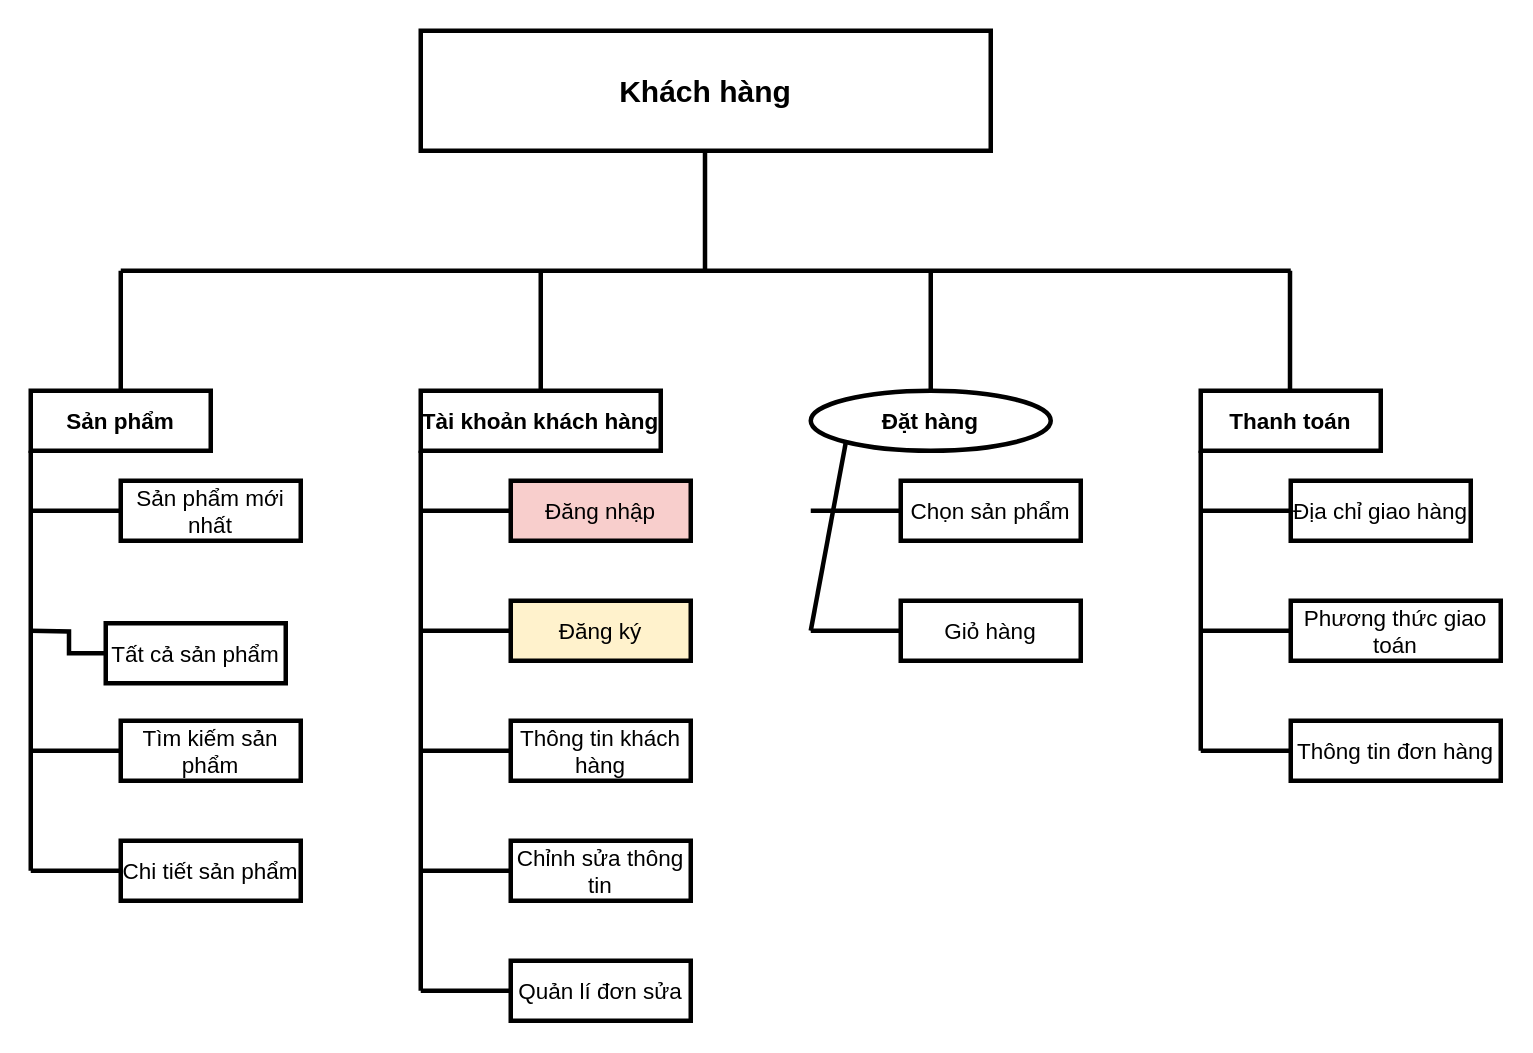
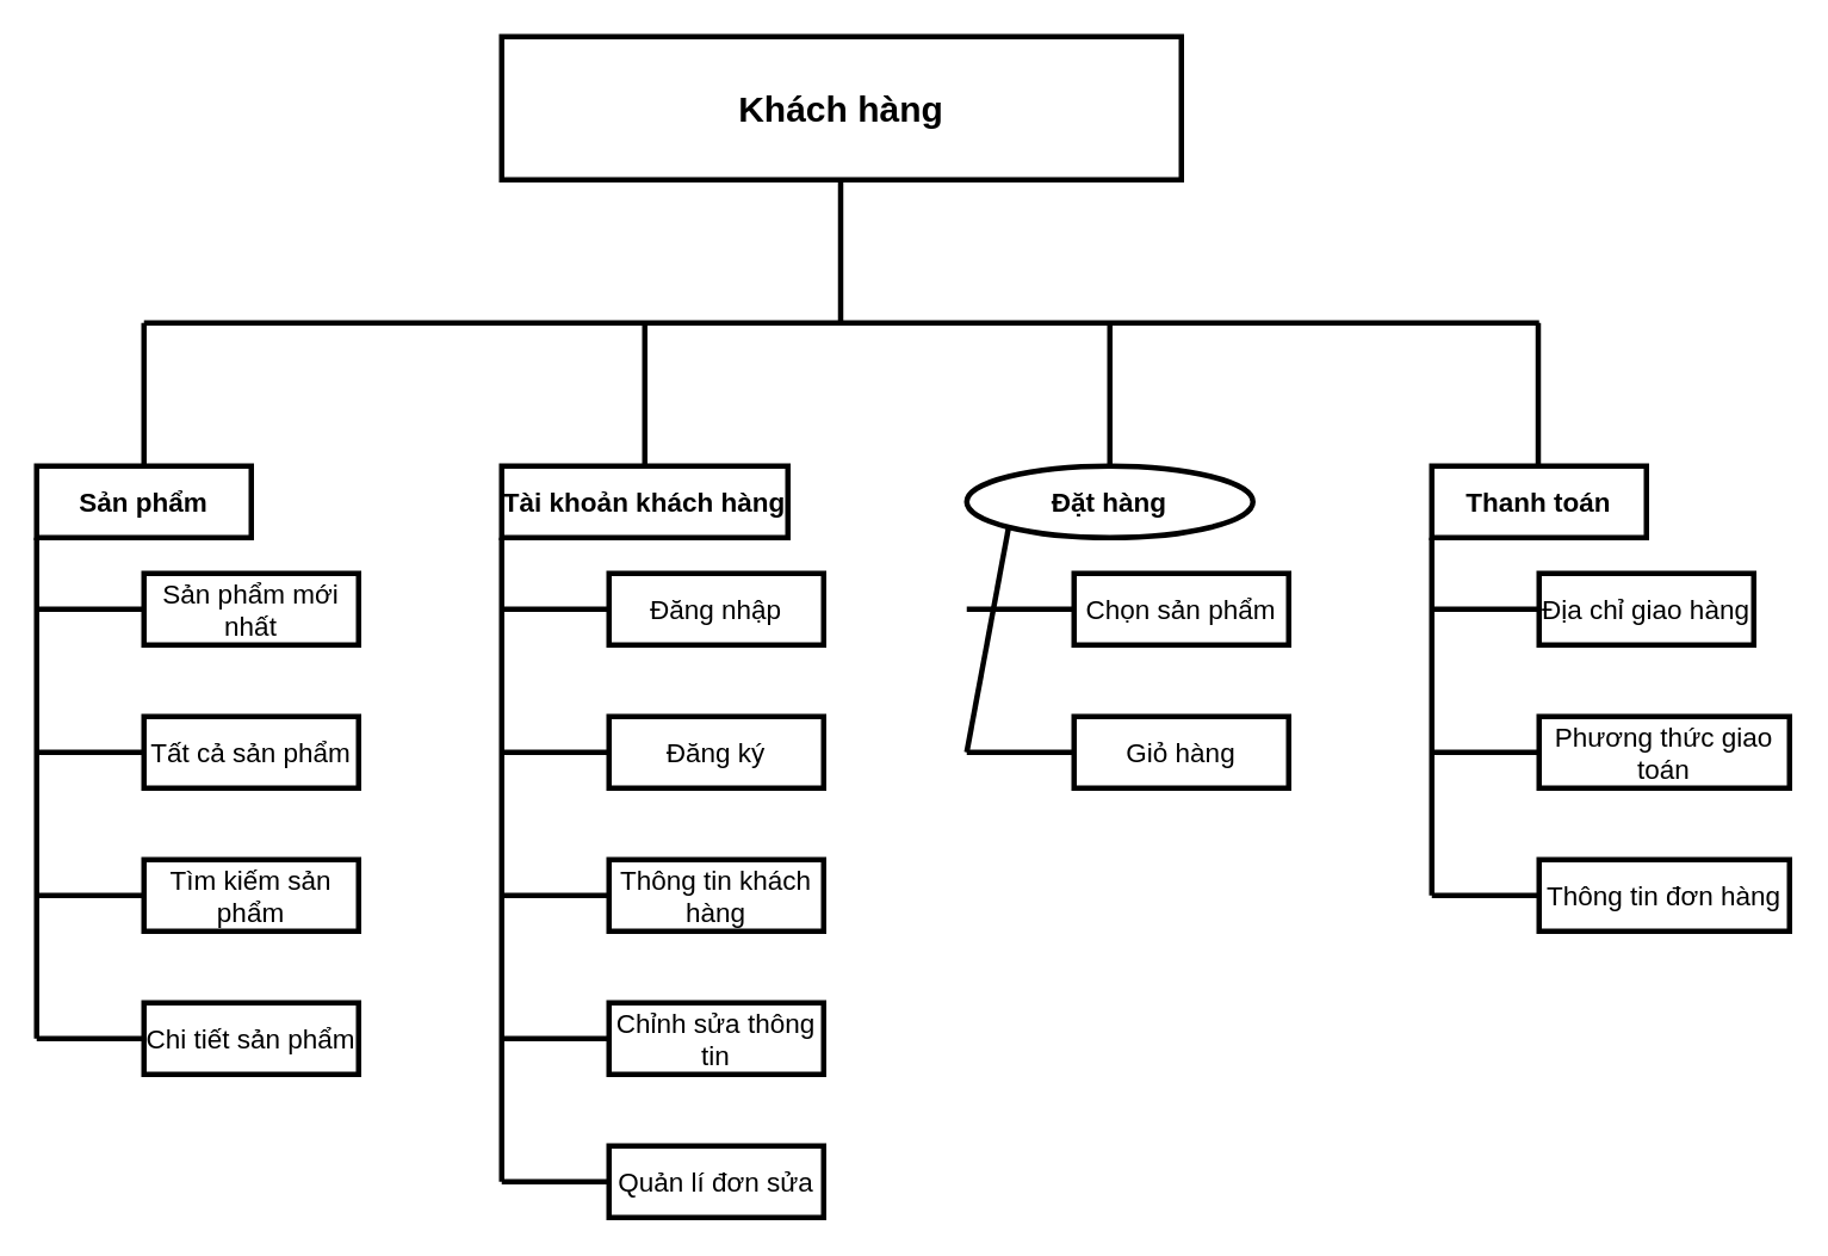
  <mxCell id="0" />
  <mxCell id="1" parent="0" />
  <mxCell id="2" value="&lt;font style=&quot;font-size: 20px&quot;&gt;&lt;b&gt;Khách hàng&lt;/b&gt;&lt;/font&gt;" style="rounded=0;whiteSpace=wrap;html=1;strokeWidth=3;" parent="1" vertex="1"><mxGeometry x="280" y="20" width="380" height="80" as="geometry" /></mxCell>
  <mxCell id="3" value="" style="endArrow=none;html=1;strokeWidth=3;fontSize=15;" parent="1" edge="1"><mxGeometry width="50" height="50" relative="1" as="geometry"><mxPoint x="80" y="180" as="sourcePoint" /><mxPoint x="860" y="180" as="targetPoint" /></mxGeometry></mxCell>
  <mxCell id="4" value="" style="endArrow=none;html=1;strokeWidth=3;fontSize=15;" parent="1" edge="1"><mxGeometry width="50" height="50" relative="1" as="geometry"><mxPoint x="80" y="180" as="sourcePoint" /><mxPoint x="80" y="260" as="targetPoint" /></mxGeometry></mxCell>
  <mxCell id="5" value="Sản phẩm" style="rounded=0;whiteSpace=wrap;html=1;fontStyle=1;strokeWidth=3;fontSize=15;" parent="1" vertex="1"><mxGeometry x="20" y="260" width="120" height="40" as="geometry" /></mxCell>
  <mxCell id="6" style="edgeStyle=orthogonalEdgeStyle;rounded=0;orthogonalLoop=1;jettySize=auto;html=1;endArrow=none;endFill=0;strokeWidth=3;fontSize=15;" parent="1" source="7" edge="1"><mxGeometry relative="1" as="geometry"><mxPoint x="20" y="340" as="targetPoint" /></mxGeometry></mxCell>
  <mxCell id="7" value="Sản phẩm mới nhất" style="rounded=0;whiteSpace=wrap;html=1;strokeWidth=3;fontSize=15;" parent="1" vertex="1"><mxGeometry x="80" y="320" width="120" height="40" as="geometry" /></mxCell>
  <mxCell id="8" value="" style="endArrow=none;html=1;strokeWidth=3;fontSize=15;" parent="1" target="9" edge="1"><mxGeometry width="50" height="50" relative="1" as="geometry"><mxPoint x="360" y="180" as="sourcePoint" /><mxPoint x="360" y="260" as="targetPoint" /></mxGeometry></mxCell>
  <mxCell id="9" value="Tài khoản khách hàng" style="rounded=0;whiteSpace=wrap;html=1;fontStyle=1;strokeWidth=3;fontSize=15;" parent="1" vertex="1"><mxGeometry x="280" y="260" width="160" height="40" as="geometry" /></mxCell>
  <mxCell id="10" value="" style="edgeStyle=orthogonalEdgeStyle;rounded=0;orthogonalLoop=1;jettySize=auto;html=1;endArrow=none;endFill=0;strokeWidth=3;fontSize=15;" parent="1" source="11" edge="1"><mxGeometry relative="1" as="geometry"><mxPoint x="620" y="180" as="targetPoint" /></mxGeometry></mxCell>
  <mxCell id="11" value="&lt;b style=&quot;font-size: 15px;&quot;&gt;Đặt hàng&lt;/b&gt;" style="ellipse;whiteSpace=wrap;html=1;strokeWidth=3;fontSize=15;" parent="1" vertex="1"><mxGeometry x="540" y="260" width="160" height="40" as="geometry" /></mxCell>
  <mxCell id="12" value="" style="endArrow=none;html=1;entryX=0;entryY=1;entryDx=0;entryDy=0;strokeWidth=3;fontSize=15;" parent="1" target="5" edge="1"><mxGeometry width="50" height="50" relative="1" as="geometry"><mxPoint x="20" y="580" as="sourcePoint" /><mxPoint x="30" y="500" as="targetPoint" /></mxGeometry></mxCell>
  <mxCell id="13" style="edgeStyle=orthogonalEdgeStyle;rounded=0;orthogonalLoop=1;jettySize=auto;html=1;endArrow=none;endFill=0;strokeWidth=3;fontSize=15;" parent="1" source="14" edge="1"><mxGeometry relative="1" as="geometry"><mxPoint x="20" y="420" as="targetPoint" /></mxGeometry></mxCell>
- <mxCell id="14" value="Tất cả sản phẩm" style="rounded=0;whiteSpace=wrap;html=1;strokeWidth=3;fontSize=15;" parent="1" vertex="1"><mxGeometry x="70" y="415" width="120" height="40" as="geometry" /></mxCell>
+ <mxCell id="14" value="Tất cả sản phẩm" style="rounded=0;whiteSpace=wrap;html=1;strokeWidth=3;fontSize=15;" parent="1" vertex="1"><mxGeometry x="80" y="400" width="120" height="40" as="geometry" /></mxCell>
  <mxCell id="15" value="" style="endArrow=none;html=1;exitX=0;exitY=1;exitDx=0;exitDy=0;strokeWidth=3;fontSize=15;" parent="1" source="9" edge="1"><mxGeometry width="50" height="50" relative="1" as="geometry"><mxPoint x="470" y="480" as="sourcePoint" /><mxPoint x="280" y="660" as="targetPoint" /></mxGeometry></mxCell>
  <mxCell id="16" style="edgeStyle=orthogonalEdgeStyle;rounded=0;orthogonalLoop=1;jettySize=auto;html=1;endArrow=none;endFill=0;strokeWidth=3;fontSize=15;" parent="1" source="17" edge="1"><mxGeometry relative="1" as="geometry"><mxPoint x="280" y="340" as="targetPoint" /></mxGeometry></mxCell>
- <mxCell id="17" value="Đăng nhập" style="rounded=0;whiteSpace=wrap;html=1;strokeWidth=3;fontSize=15;fillColor=#f8cecc;" parent="1" vertex="1"><mxGeometry x="340" y="320" width="120" height="40" as="geometry" /></mxCell>
+ <mxCell id="17" value="Đăng nhập" style="rounded=0;whiteSpace=wrap;html=1;strokeWidth=3;fontSize=15;" parent="1" vertex="1"><mxGeometry x="340" y="320" width="120" height="40" as="geometry" /></mxCell>
  <mxCell id="18" style="edgeStyle=orthogonalEdgeStyle;rounded=0;orthogonalLoop=1;jettySize=auto;html=1;endArrow=none;endFill=0;strokeWidth=3;fontSize=15;" parent="1" source="19" edge="1"><mxGeometry relative="1" as="geometry"><mxPoint x="280" y="420" as="targetPoint" /></mxGeometry></mxCell>
- <mxCell id="19" value="Đăng ký" style="rounded=0;whiteSpace=wrap;html=1;strokeWidth=3;fontSize=15;fillColor=#fff2cc;" parent="1" vertex="1"><mxGeometry x="340" y="400" width="120" height="40" as="geometry" /></mxCell>
+ <mxCell id="19" value="Đăng ký" style="rounded=0;whiteSpace=wrap;html=1;strokeWidth=3;fontSize=15;" parent="1" vertex="1"><mxGeometry x="340" y="400" width="120" height="40" as="geometry" /></mxCell>
  <mxCell id="20" style="edgeStyle=orthogonalEdgeStyle;rounded=0;orthogonalLoop=1;jettySize=auto;html=1;endArrow=none;endFill=0;strokeWidth=3;fontSize=15;" parent="1" source="21" edge="1"><mxGeometry relative="1" as="geometry"><mxPoint x="280" y="500" as="targetPoint" /></mxGeometry></mxCell>
  <mxCell id="21" value="Thông tin khách hàng" style="rounded=0;whiteSpace=wrap;html=1;strokeWidth=3;fontSize=15;" parent="1" vertex="1"><mxGeometry x="340" y="480" width="120" height="40" as="geometry" /></mxCell>
  <mxCell id="22" value="Giỏ hàng" style="rounded=0;whiteSpace=wrap;html=1;strokeWidth=3;fontSize=15;" parent="1" vertex="1"><mxGeometry x="600" y="400" width="120" height="40" as="geometry" /></mxCell>
  <mxCell id="23" style="edgeStyle=orthogonalEdgeStyle;rounded=0;orthogonalLoop=1;jettySize=auto;html=1;endArrow=none;endFill=0;strokeWidth=3;fontSize=15;" parent="1" source="24" edge="1"><mxGeometry relative="1" as="geometry"><mxPoint x="540" y="340" as="targetPoint" /></mxGeometry></mxCell>
  <mxCell id="24" value="Chọn sản phẩm" style="rounded=0;whiteSpace=wrap;html=1;strokeWidth=3;fontSize=15;" parent="1" vertex="1"><mxGeometry x="600" y="320" width="120" height="40" as="geometry" /></mxCell>
  <mxCell id="25" value="" style="endArrow=none;html=1;strokeWidth=3;fontSize=15;" parent="1" edge="1"><mxGeometry width="50" height="50" relative="1" as="geometry"><mxPoint x="540" y="420" as="sourcePoint" /><mxPoint x="600" y="420" as="targetPoint" /></mxGeometry></mxCell>
  <mxCell id="26" value="" style="endArrow=none;html=1;entryX=0;entryY=1;entryDx=0;entryDy=0;strokeWidth=3;fontSize=15;" parent="1" target="11" edge="1"><mxGeometry width="50" height="50" relative="1" as="geometry"><mxPoint x="540" y="420" as="sourcePoint" /><mxPoint x="520" y="430" as="targetPoint" /></mxGeometry></mxCell>
  <mxCell id="27" value="" style="endArrow=none;html=1;strokeWidth=3;fontSize=15;" parent="1" edge="1"><mxGeometry width="50" height="50" relative="1" as="geometry"><mxPoint x="280" y="580" as="sourcePoint" /><mxPoint x="340" y="580" as="targetPoint" /></mxGeometry></mxCell>
  <mxCell id="28" value="Chỉnh sửa thông tin" style="rounded=0;whiteSpace=wrap;html=1;strokeWidth=3;fontSize=15;" parent="1" vertex="1"><mxGeometry x="340" y="560" width="120" height="40" as="geometry" /></mxCell>
  <mxCell id="29" value="" style="endArrow=none;html=1;strokeWidth=3;fontSize=15;" parent="1" edge="1"><mxGeometry width="50" height="50" relative="1" as="geometry"><mxPoint x="859.5" y="180" as="sourcePoint" /><mxPoint x="859.5" y="260" as="targetPoint" /></mxGeometry></mxCell>
  <mxCell id="30" value="Thanh toán" style="rounded=0;whiteSpace=wrap;html=1;fontStyle=1;strokeWidth=3;fontSize=15;" parent="1" vertex="1"><mxGeometry x="800" y="260" width="120" height="40" as="geometry" /></mxCell>
  <mxCell id="31" value="" style="endArrow=none;html=1;exitX=0;exitY=1;exitDx=0;exitDy=0;strokeWidth=3;fontSize=15;" parent="1" source="30" edge="1"><mxGeometry width="50" height="50" relative="1" as="geometry"><mxPoint x="470" y="480" as="sourcePoint" /><mxPoint x="800" y="500" as="targetPoint" /></mxGeometry></mxCell>
  <mxCell id="32" value="" style="endArrow=none;html=1;strokeWidth=3;fontSize=15;" parent="1" edge="1"><mxGeometry width="50" height="50" relative="1" as="geometry"><mxPoint x="800" y="340" as="sourcePoint" /><mxPoint x="860" y="340" as="targetPoint" /></mxGeometry></mxCell>
  <mxCell id="33" value="Địa chỉ giao hàng" style="rounded=0;whiteSpace=wrap;html=1;strokeWidth=3;fontSize=15;" parent="1" vertex="1"><mxGeometry x="860" y="320" width="120" height="40" as="geometry" /></mxCell>
  <mxCell id="34" style="edgeStyle=orthogonalEdgeStyle;rounded=0;orthogonalLoop=1;jettySize=auto;html=1;endArrow=none;endFill=0;strokeWidth=3;fontSize=15;" parent="1" source="35" edge="1"><mxGeometry relative="1" as="geometry"><mxPoint x="20" y="500" as="targetPoint" /></mxGeometry></mxCell>
  <mxCell id="35" value="Tìm kiếm sản phẩm" style="rounded=0;whiteSpace=wrap;html=1;strokeWidth=3;fontSize=15;" parent="1" vertex="1"><mxGeometry x="80" y="480" width="120" height="40" as="geometry" /></mxCell>
  <mxCell id="36" style="edgeStyle=orthogonalEdgeStyle;rounded=0;orthogonalLoop=1;jettySize=auto;html=1;endArrow=none;endFill=0;strokeWidth=3;fontSize=15;" parent="1" source="37" edge="1"><mxGeometry relative="1" as="geometry"><mxPoint x="800" y="420" as="targetPoint" /></mxGeometry></mxCell>
  <mxCell id="37" value="Phương thức giao toán" style="rounded=0;whiteSpace=wrap;html=1;strokeWidth=3;fontSize=15;" parent="1" vertex="1"><mxGeometry x="860" y="400" width="140" height="40" as="geometry" /></mxCell>
  <mxCell id="38" style="edgeStyle=orthogonalEdgeStyle;rounded=0;orthogonalLoop=1;jettySize=auto;html=1;endArrow=none;endFill=0;strokeWidth=3;fontSize=15;" parent="1" source="39" edge="1"><mxGeometry relative="1" as="geometry"><mxPoint x="800" y="500" as="targetPoint" /></mxGeometry></mxCell>
  <mxCell id="39" value="Thông tin đơn hàng" style="rounded=0;whiteSpace=wrap;html=1;strokeWidth=3;fontSize=15;" parent="1" vertex="1"><mxGeometry x="860" y="480" width="140" height="40" as="geometry" /></mxCell>
  <mxCell id="40" style="edgeStyle=orthogonalEdgeStyle;rounded=0;orthogonalLoop=1;jettySize=auto;html=1;endArrow=none;endFill=0;strokeWidth=3;fontSize=15;" parent="1" source="41" edge="1"><mxGeometry relative="1" as="geometry"><mxPoint x="20" y="580" as="targetPoint" /></mxGeometry></mxCell>
  <mxCell id="41" value="Chi tiết sản phẩm" style="rounded=0;whiteSpace=wrap;html=1;strokeWidth=3;fontSize=15;" parent="1" vertex="1"><mxGeometry x="80" y="560" width="120" height="40" as="geometry" /></mxCell>
  <mxCell id="42" style="edgeStyle=orthogonalEdgeStyle;rounded=0;orthogonalLoop=1;jettySize=auto;html=1;endArrow=none;endFill=0;strokeWidth=3;fontSize=15;" parent="1" source="43" edge="1"><mxGeometry relative="1" as="geometry"><mxPoint x="280" y="660" as="targetPoint" /></mxGeometry></mxCell>
  <mxCell id="43" value="Quản lí đơn sửa" style="rounded=0;whiteSpace=wrap;html=1;strokeWidth=3;fontSize=15;" parent="1" vertex="1"><mxGeometry x="340" y="640" width="120" height="40" as="geometry" /></mxCell>
  <mxCell id="44" value="" style="endArrow=none;html=1;strokeWidth=3;fontSize=15;" edge="1" parent="1"><mxGeometry width="50" height="50" relative="1" as="geometry"><mxPoint x="469.5" y="100" as="sourcePoint" /><mxPoint x="469.5" y="180" as="targetPoint" /></mxGeometry></mxCell>
